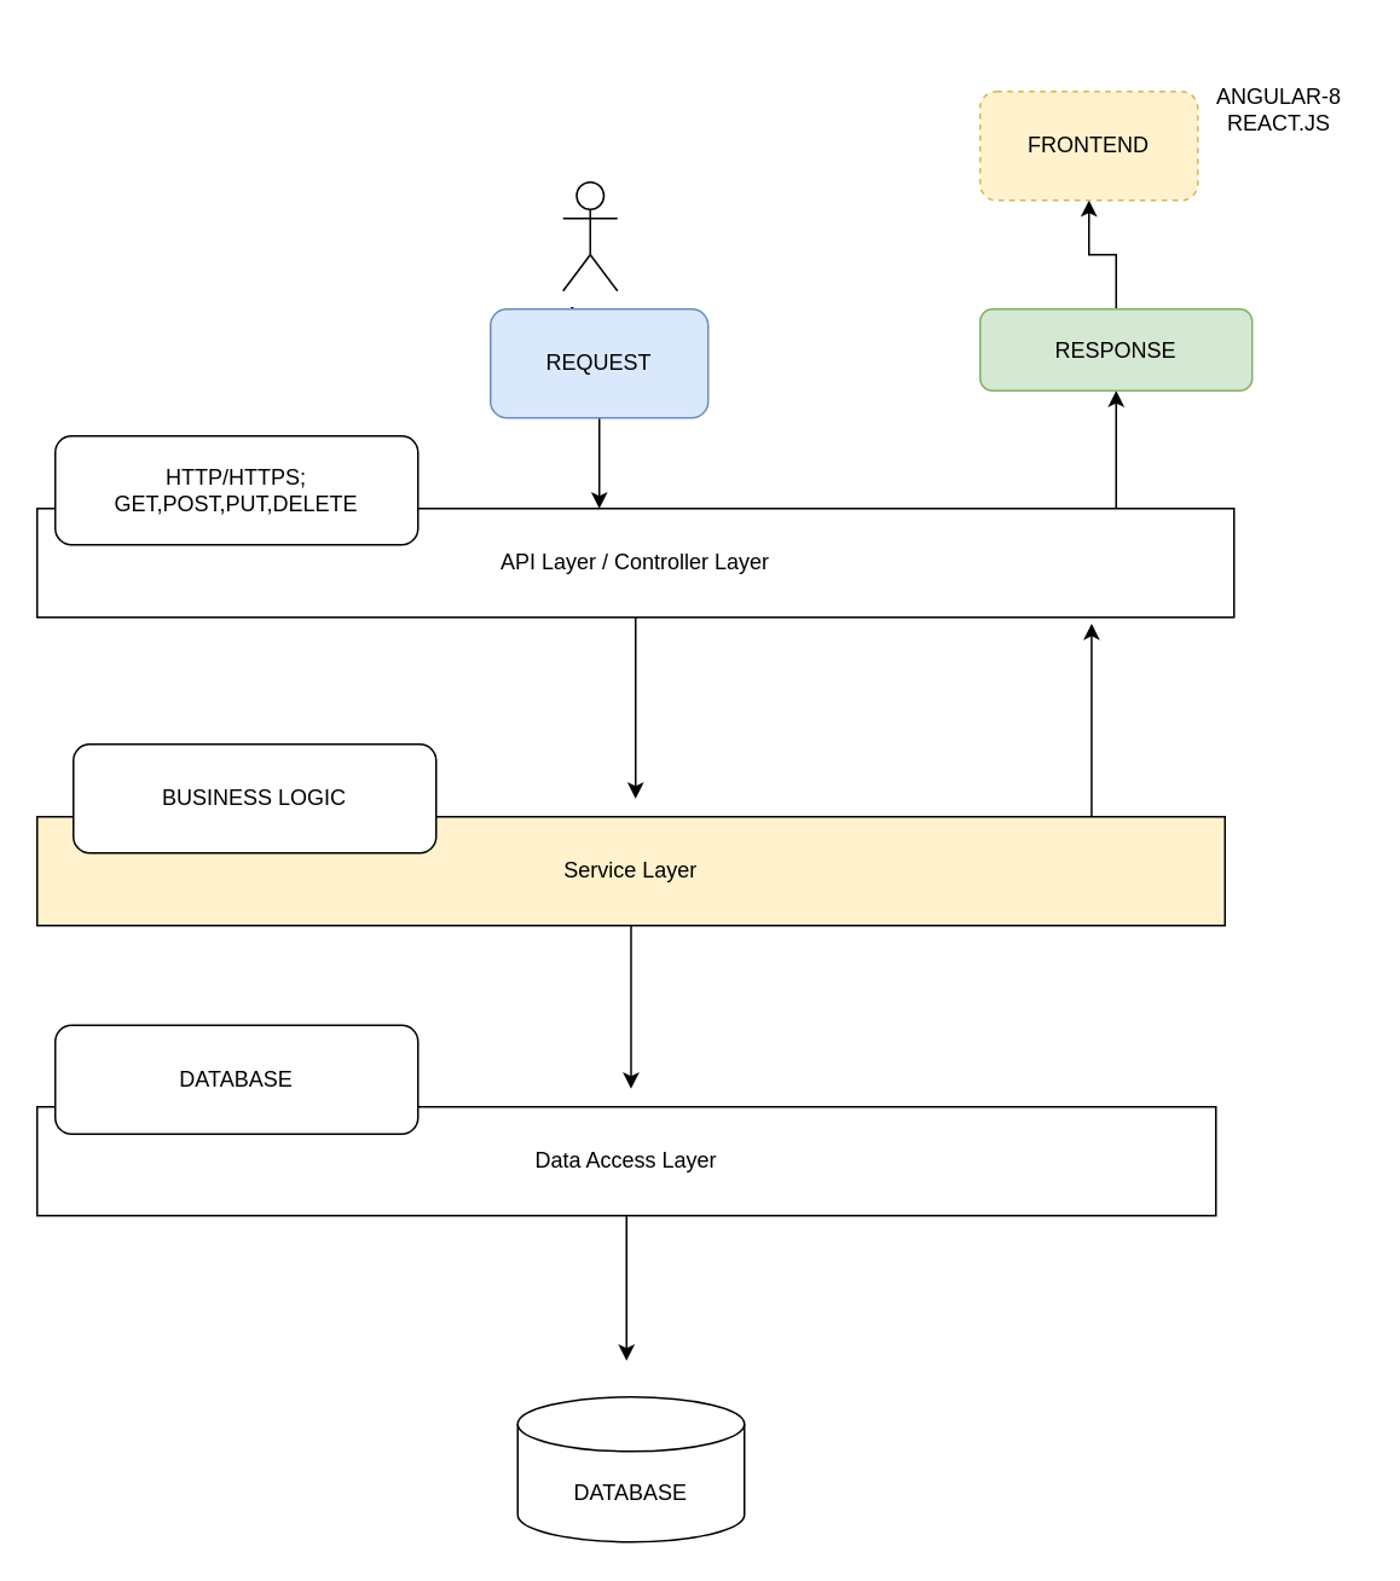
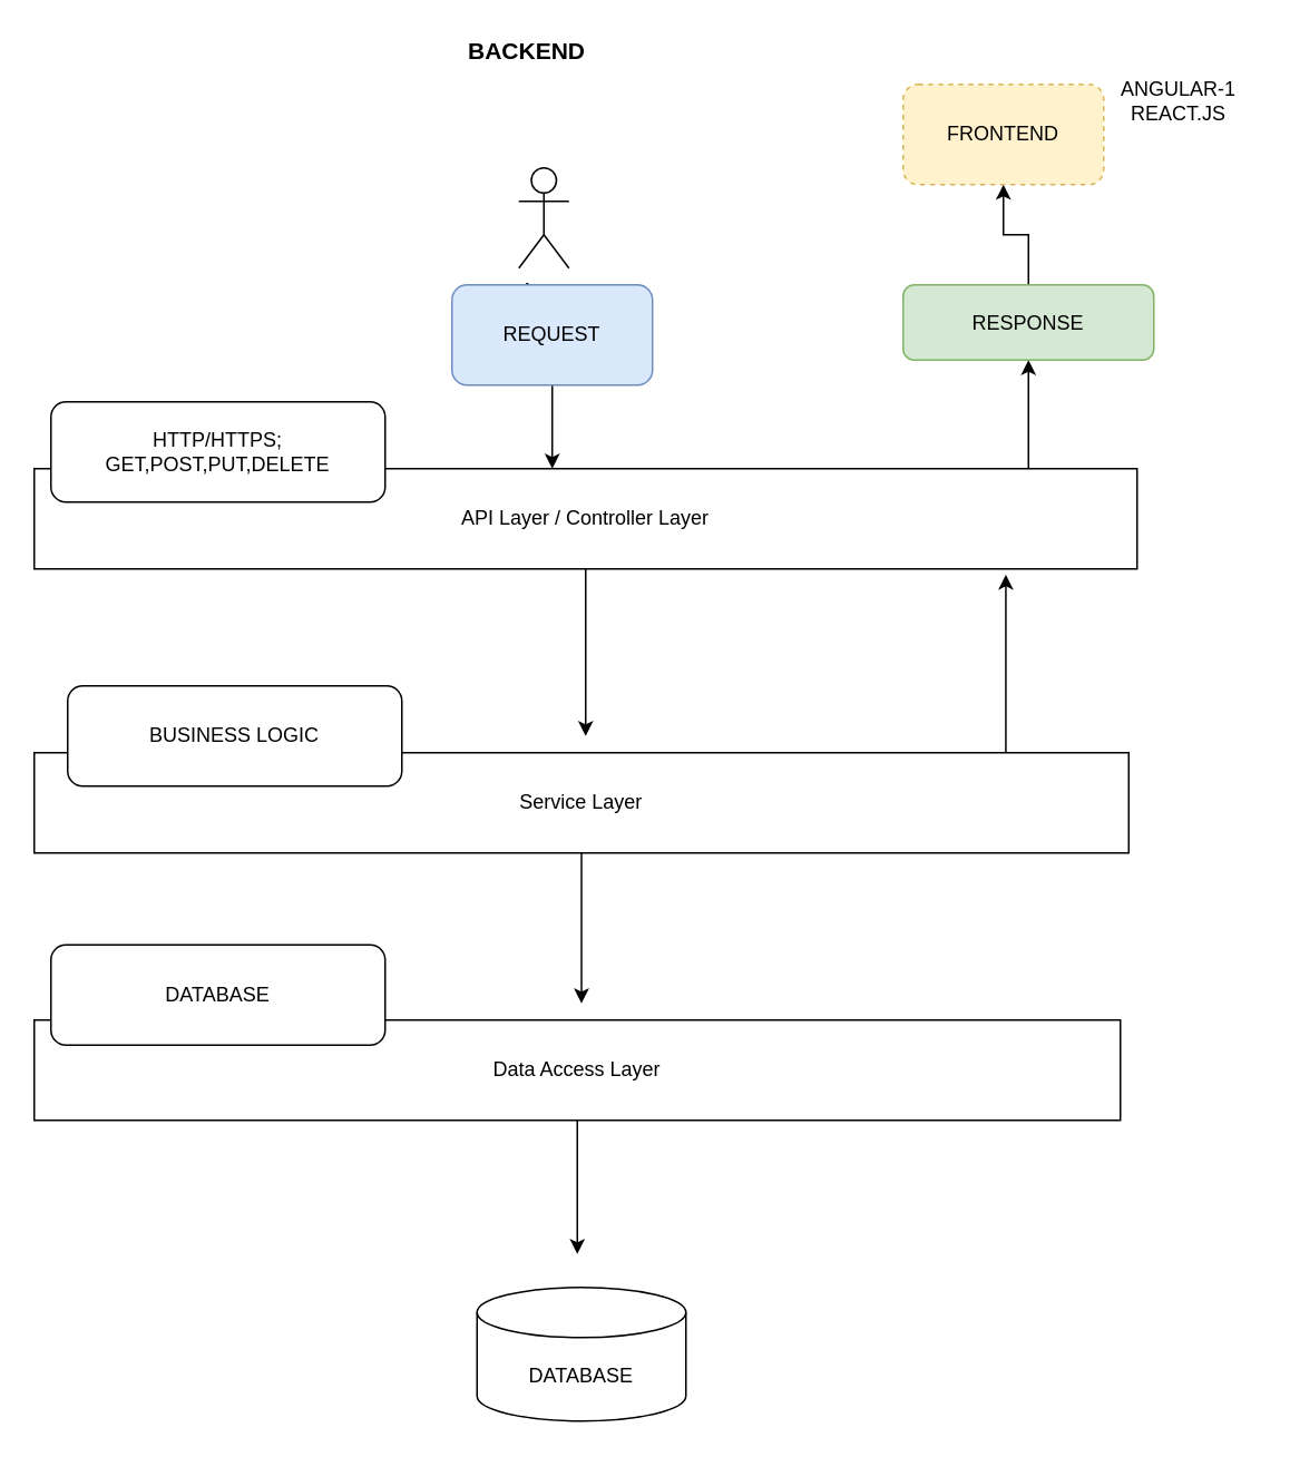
  <mxCell id="0" />
  <mxCell id="1" parent="0" />
+ <mxCell id="2" value="&lt;font style=&quot;font-size: 14px&quot;&gt;&lt;b&gt;BACKEND&lt;/b&gt;&lt;/font&gt;" style="text;html=1;strokeColor=none;fillColor=none;align=center;verticalAlign=middle;whiteSpace=wrap;rounded=0;" vertex="1" parent="1"><mxGeometry x="260" y="20" width="110" height="20" as="geometry" /></mxCell>
  <mxCell id="3" style="edgeStyle=orthogonalEdgeStyle;rounded=0;orthogonalLoop=1;jettySize=auto;html=1;entryX=0.5;entryY=1;entryDx=0;entryDy=0;" edge="1" parent="1" source="5" target="16"><mxGeometry relative="1" as="geometry"><Array as="points"><mxPoint x="470" y="280" /><mxPoint x="470" y="280" /></Array></mxGeometry></mxCell>
  <mxCell id="4" style="edgeStyle=orthogonalEdgeStyle;rounded=0;orthogonalLoop=1;jettySize=auto;html=1;" edge="1" parent="1" source="5"><mxGeometry relative="1" as="geometry"><mxPoint x="350" y="440" as="targetPoint" /></mxGeometry></mxCell>
  <mxCell id="5" value="API Layer / Controller Layer" style="rounded=0;whiteSpace=wrap;html=1;" vertex="1" parent="1"><mxGeometry x="20" y="280" width="660" height="60" as="geometry" /></mxCell>
  <mxCell id="6" value="Actor" style="shape=umlActor;verticalLabelPosition=bottom;verticalAlign=top;html=1;outlineConnect=0;" vertex="1" parent="1"><mxGeometry x="310" y="100" width="30" height="60" as="geometry" /></mxCell>
  <mxCell id="7" style="edgeStyle=orthogonalEdgeStyle;rounded=0;orthogonalLoop=1;jettySize=auto;html=1;" edge="1" parent="1" source="8"><mxGeometry relative="1" as="geometry"><mxPoint x="330" y="280" as="targetPoint" /></mxGeometry></mxCell>
  <mxCell id="8" value="REQUEST" style="rounded=1;whiteSpace=wrap;html=1;fillColor=#dae8fc;strokeColor=#6c8ebf;" vertex="1" parent="1"><mxGeometry x="270" y="170" width="120" height="60" as="geometry" /></mxCell>
  <mxCell id="9" value="HTTP/HTTPS; GET,POST,PUT,DELETE" style="rounded=1;whiteSpace=wrap;html=1;" vertex="1" parent="1"><mxGeometry x="30" y="240" width="200" height="60" as="geometry" /></mxCell>
  <mxCell id="10" style="edgeStyle=orthogonalEdgeStyle;rounded=0;orthogonalLoop=1;jettySize=auto;html=1;entryX=0.881;entryY=1.057;entryDx=0;entryDy=0;entryPerimeter=0;" edge="1" parent="1" source="12" target="5"><mxGeometry relative="1" as="geometry"><Array as="points"><mxPoint x="490" y="450" /><mxPoint x="490" y="450" /></Array></mxGeometry></mxCell>
  <mxCell id="11" style="edgeStyle=orthogonalEdgeStyle;rounded=0;orthogonalLoop=1;jettySize=auto;html=1;" edge="1" parent="1" source="12"><mxGeometry relative="1" as="geometry"><mxPoint x="347.5" y="600" as="targetPoint" /></mxGeometry></mxCell>
- <mxCell id="12" value="Service Layer" style="rounded=0;whiteSpace=wrap;html=1;fillColor=#fff2cc;" vertex="1" parent="1"><mxGeometry x="20" y="450" width="655" height="60" as="geometry" /></mxCell>
+ <mxCell id="12" value="Service Layer" style="rounded=0;whiteSpace=wrap;html=1;" vertex="1" parent="1"><mxGeometry x="20" y="450" width="655" height="60" as="geometry" /></mxCell>
  <mxCell id="13" style="edgeStyle=orthogonalEdgeStyle;rounded=0;orthogonalLoop=1;jettySize=auto;html=1;" edge="1" parent="1" source="14"><mxGeometry relative="1" as="geometry"><mxPoint x="345" y="750" as="targetPoint" /></mxGeometry></mxCell>
  <mxCell id="14" value="Data Access Layer" style="rounded=0;whiteSpace=wrap;html=1;" vertex="1" parent="1"><mxGeometry x="20" y="610" width="650" height="60" as="geometry" /></mxCell>
  <mxCell id="15" style="edgeStyle=orthogonalEdgeStyle;rounded=0;orthogonalLoop=1;jettySize=auto;html=1;entryX=0.5;entryY=1;entryDx=0;entryDy=0;" edge="1" parent="1" source="16" target="17"><mxGeometry relative="1" as="geometry" /></mxCell>
  <mxCell id="16" value="RESPONSE" style="rounded=1;whiteSpace=wrap;html=1;fillColor=#d5e8d4;strokeColor=#82b366;" vertex="1" parent="1"><mxGeometry x="540" y="170" width="150" height="45" as="geometry" /></mxCell>
  <mxCell id="17" value="FRONTEND" style="rounded=1;whiteSpace=wrap;html=1;fillColor=#fff2cc;strokeColor=#d6b656;dashed=1;" vertex="1" parent="1"><mxGeometry x="540" y="50" width="120" height="60" as="geometry" /></mxCell>
- <mxCell id="18" value="ANGULAR-8&lt;br&gt;REACT.JS" style="text;html=1;strokeColor=none;fillColor=none;align=center;verticalAlign=middle;whiteSpace=wrap;rounded=0;" vertex="1" parent="1"><mxGeometry x="660" y="50" width="90" height="20" as="geometry" /></mxCell>
+ <mxCell id="18" value="ANGULAR-1&lt;br&gt;REACT.JS" style="text;html=1;strokeColor=none;fillColor=none;align=center;verticalAlign=middle;whiteSpace=wrap;rounded=0;" vertex="1" parent="1"><mxGeometry x="660" y="50" width="90" height="20" as="geometry" /></mxCell>
  <mxCell id="19" value="BUSINESS LOGIC" style="rounded=1;whiteSpace=wrap;html=1;" vertex="1" parent="1"><mxGeometry x="40" y="410" width="200" height="60" as="geometry" /></mxCell>
  <mxCell id="20" value="DATABASE" style="rounded=1;whiteSpace=wrap;html=1;" vertex="1" parent="1"><mxGeometry x="30" y="565" width="200" height="60" as="geometry" /></mxCell>
  <mxCell id="21" value="DATABASE" style="shape=cylinder3;whiteSpace=wrap;html=1;boundedLbl=1;backgroundOutline=1;size=15;" vertex="1" parent="1"><mxGeometry x="285" y="770" width="125" height="80" as="geometry" /></mxCell>
